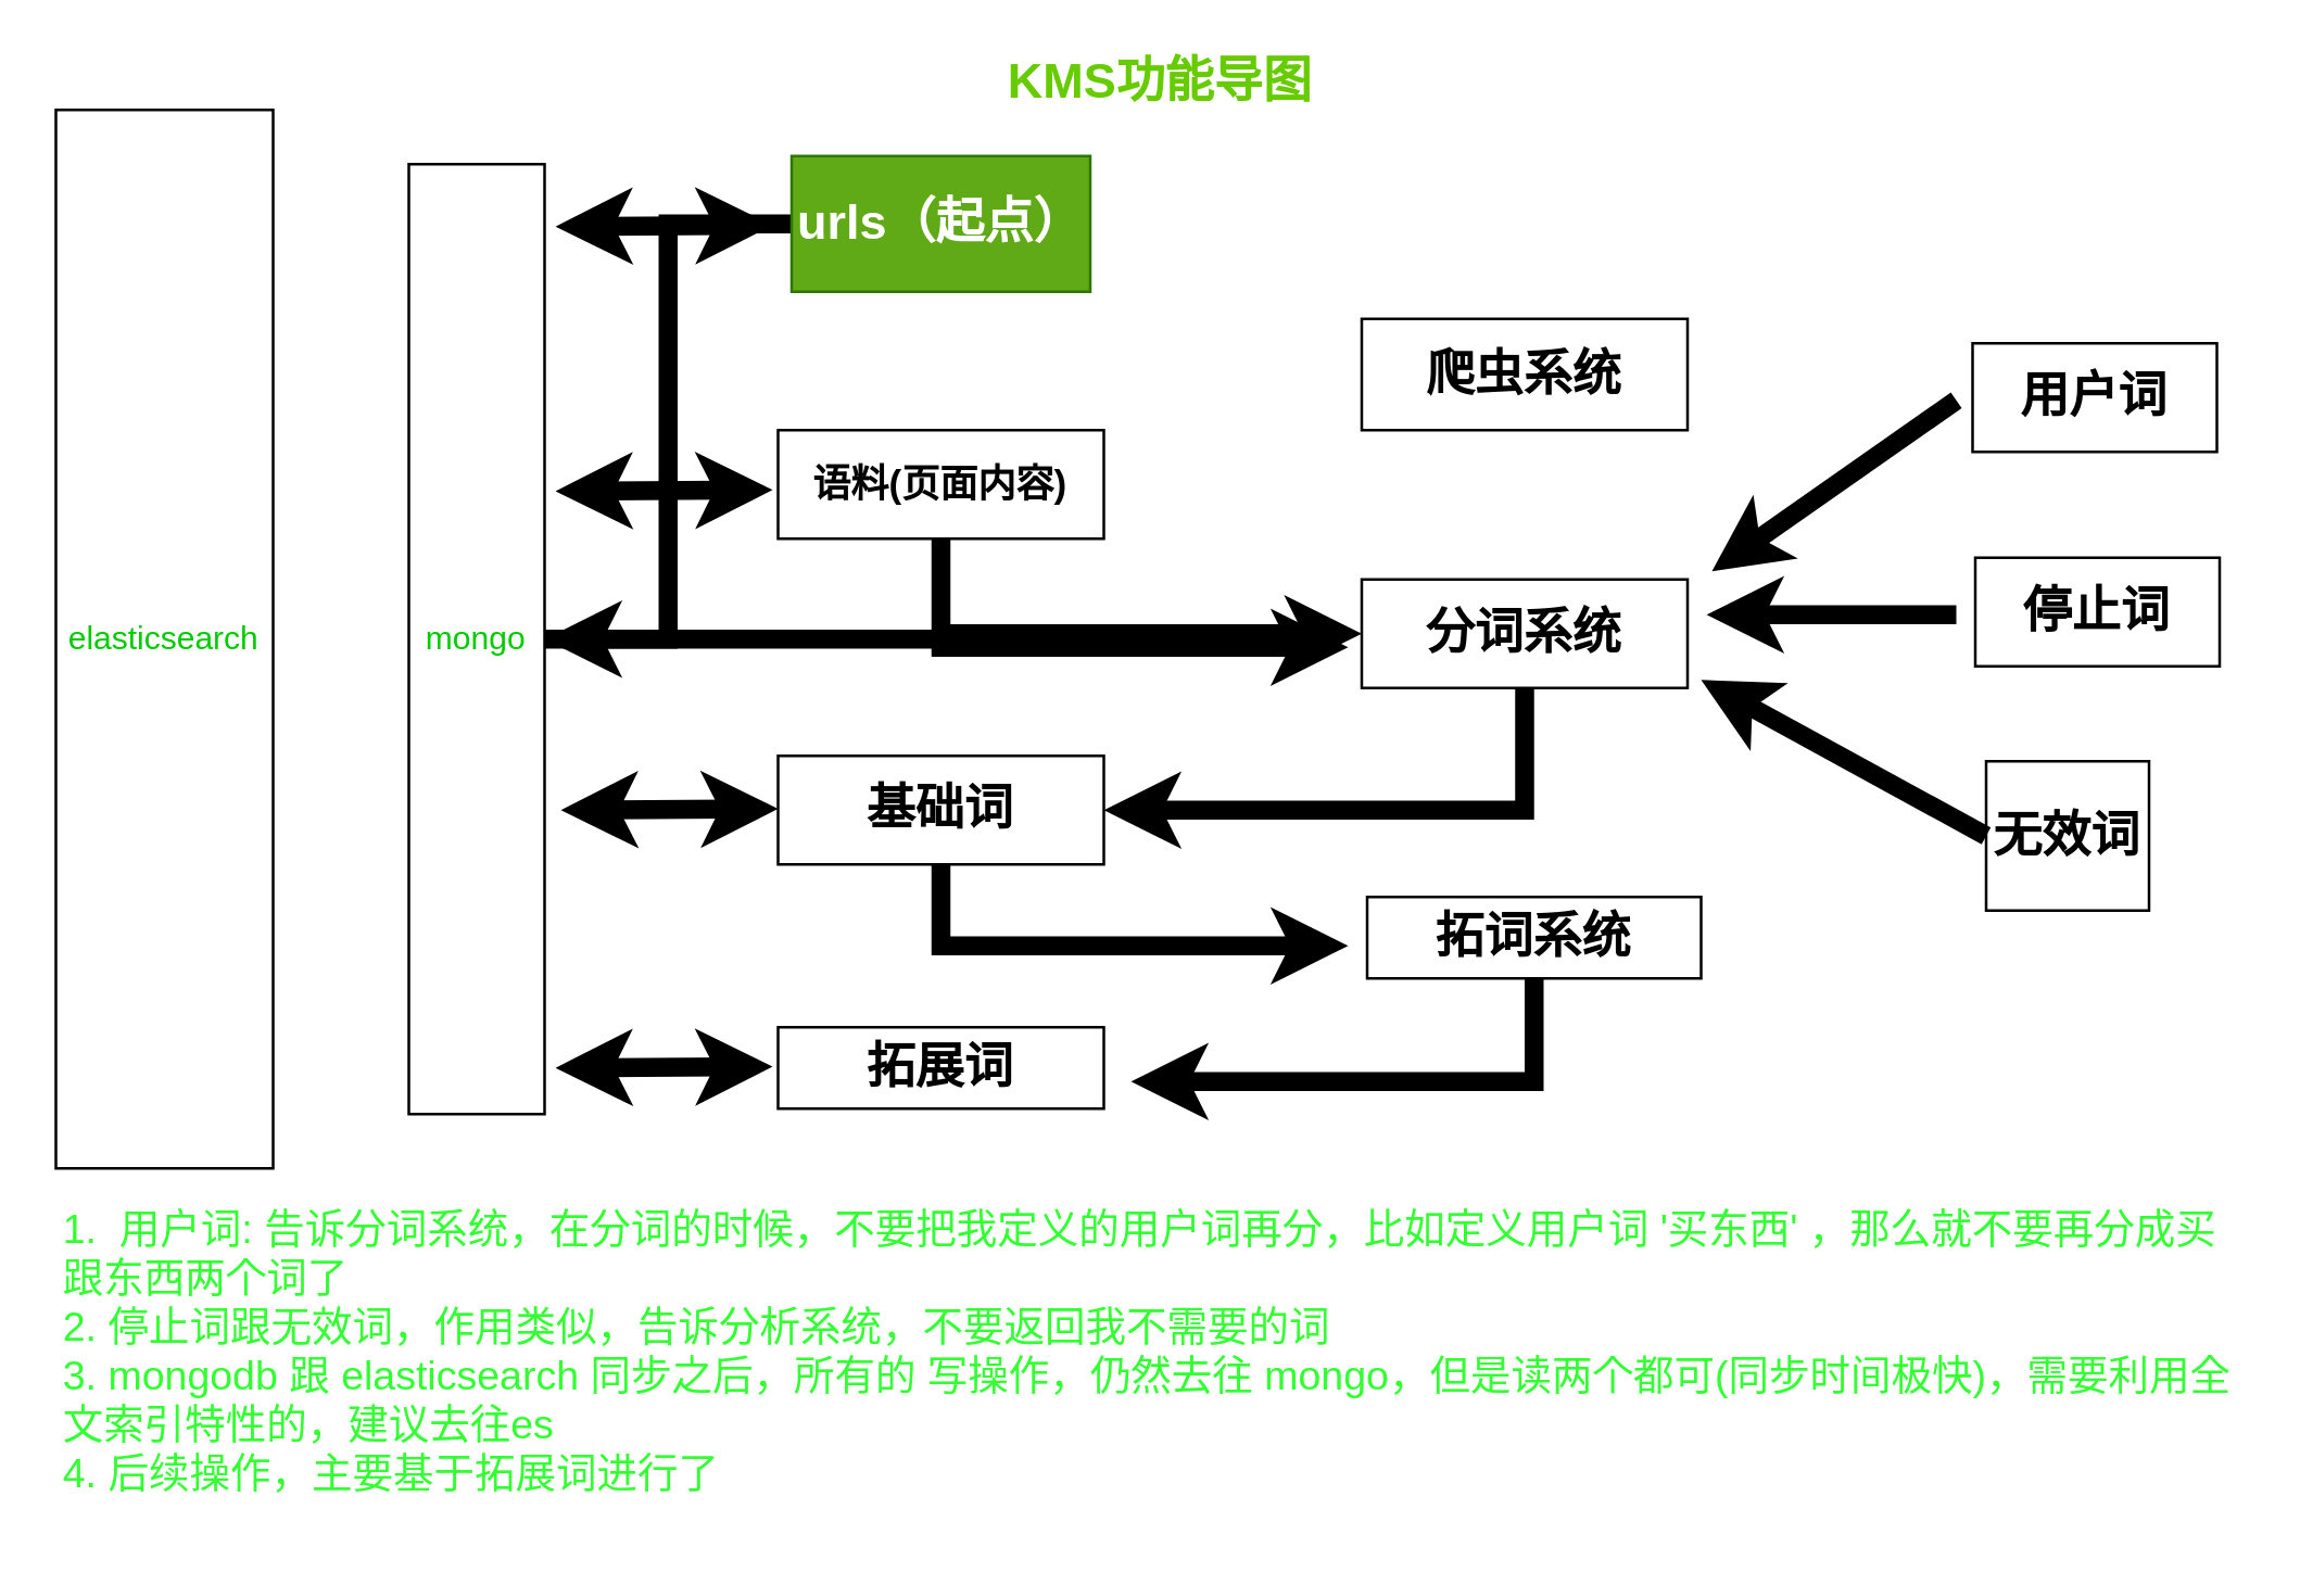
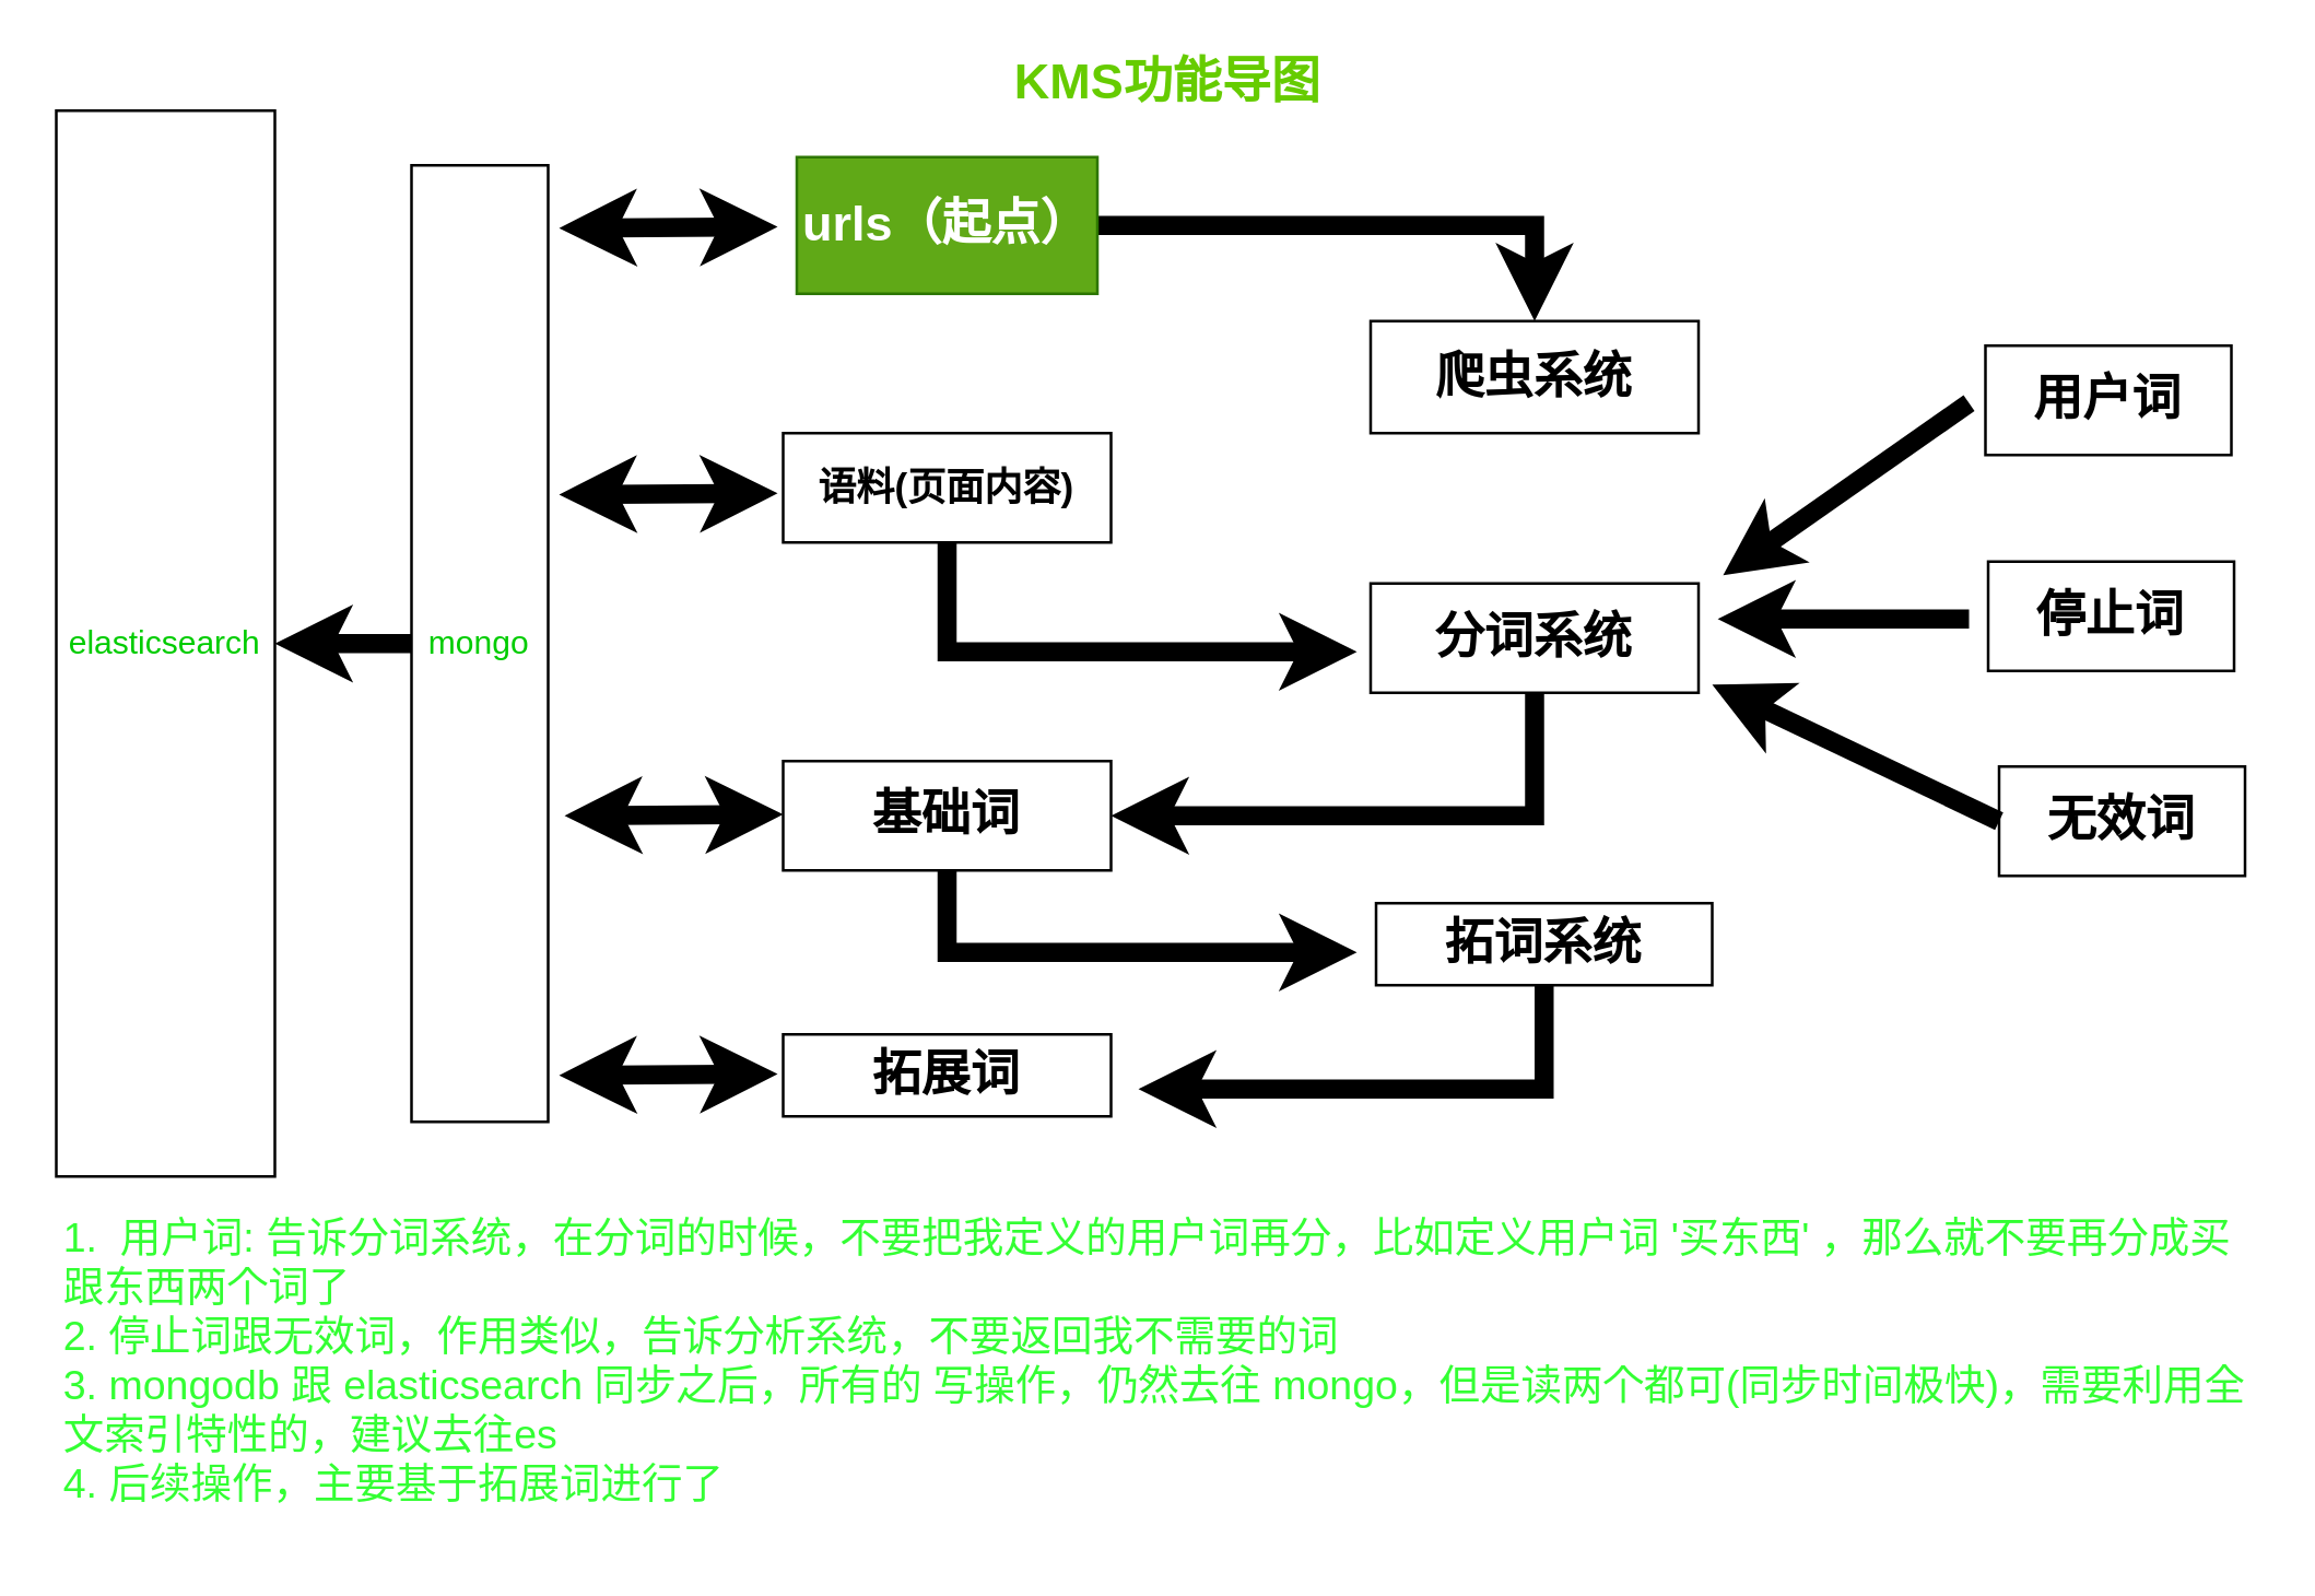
  <mxCell id="0" />
  <mxCell id="1" parent="0" />
- <mxCell id="2" value="" style="edgeStyle=orthogonalEdgeStyle;rounded=0;orthogonalLoop=1;jettySize=auto;html=1;strokeWidth=7;" edge="1" parent="1" source="3" target="8"><mxGeometry relative="1" as="geometry" /></mxCell>
+ <mxCell id="2" value="" style="edgeStyle=orthogonalEdgeStyle;rounded=0;orthogonalLoop=1;jettySize=auto;html=1;strokeWidth=7;" edge="1" parent="1" source="3" target="6"><mxGeometry relative="1" as="geometry" /></mxCell>
  <mxCell id="3" value="&lt;h2&gt;urls（起点）&lt;/h2&gt;" style="rounded=0;whiteSpace=wrap;html=1;fillColor=#60a917;strokeColor=#2D7600;fontColor=#ffffff;" vertex="1" parent="1"><mxGeometry x="291" y="57" width="110" height="50" as="geometry" /></mxCell>
  <mxCell id="4" style="edgeStyle=orthogonalEdgeStyle;rounded=0;orthogonalLoop=1;jettySize=auto;html=1;strokeWidth=7;" edge="1" parent="1" source="5"><mxGeometry relative="1" as="geometry"><mxPoint x="496" y="238" as="targetPoint" /><Array as="points"><mxPoint x="346" y="238" /><mxPoint x="496" y="238" /></Array></mxGeometry></mxCell>
  <mxCell id="5" value="&lt;h3&gt;语料(页面内容)&lt;/h3&gt;" style="whiteSpace=wrap;html=1;rounded=0;" vertex="1" parent="1"><mxGeometry x="286" y="158" width="120" height="40" as="geometry" /></mxCell>
  <mxCell id="6" value="&lt;h2&gt;爬虫系统&lt;/h2&gt;" style="rounded=0;whiteSpace=wrap;html=1;" vertex="1" parent="1"><mxGeometry x="501" y="117" width="120" height="41" as="geometry" /></mxCell>
- <mxCell id="7" value="" style="edgeStyle=orthogonalEdgeStyle;rounded=0;orthogonalLoop=1;jettySize=auto;html=1;strokeWidth=7;" edge="1" parent="1" source="8" target="11"><mxGeometry relative="1" as="geometry" /></mxCell>
+ <mxCell id="7" value="" style="edgeStyle=orthogonalEdgeStyle;rounded=0;orthogonalLoop=1;jettySize=auto;html=1;strokeWidth=7;" edge="1" parent="1" source="8" target="9"><mxGeometry relative="1" as="geometry" /></mxCell>
  <mxCell id="8" value="&lt;font color=&quot;#00cc00&quot;&gt;mongo&lt;/font&gt;" style="rounded=0;whiteSpace=wrap;html=1;" vertex="1" parent="1"><mxGeometry x="150" y="60" width="50" height="350" as="geometry" /></mxCell>
  <mxCell id="9" value="&lt;font color=&quot;#00cc00&quot;&gt;elasticsearch&lt;/font&gt;" style="rounded=0;whiteSpace=wrap;html=1;" vertex="1" parent="1"><mxGeometry x="20" y="40" width="80" height="390" as="geometry" /></mxCell>
  <mxCell id="10" style="edgeStyle=orthogonalEdgeStyle;rounded=0;orthogonalLoop=1;jettySize=auto;html=1;strokeWidth=7;entryX=1;entryY=0.5;entryDx=0;entryDy=0;" edge="1" parent="1" source="11" target="13"><mxGeometry relative="1" as="geometry"><mxPoint x="526" y="338" as="targetPoint" /><Array as="points"><mxPoint x="561" y="298" /></Array></mxGeometry></mxCell>
  <mxCell id="11" value="&lt;h2&gt;分词系统&lt;/h2&gt;" style="rounded=0;whiteSpace=wrap;html=1;" vertex="1" parent="1"><mxGeometry x="501" y="213" width="120" height="40" as="geometry" /></mxCell>
  <mxCell id="12" style="edgeStyle=orthogonalEdgeStyle;rounded=0;orthogonalLoop=1;jettySize=auto;html=1;strokeWidth=7;" edge="1" parent="1" source="13"><mxGeometry relative="1" as="geometry"><mxPoint x="496" y="348" as="targetPoint" /><Array as="points"><mxPoint x="346" y="348" /><mxPoint x="466" y="348" /></Array></mxGeometry></mxCell>
  <mxCell id="13" value="&lt;h2&gt;基础词&lt;/h2&gt;" style="rounded=0;whiteSpace=wrap;html=1;" vertex="1" parent="1"><mxGeometry x="286" y="278" width="120" height="40" as="geometry" /></mxCell>
  <mxCell id="14" style="edgeStyle=orthogonalEdgeStyle;rounded=0;orthogonalLoop=1;jettySize=auto;html=1;strokeWidth=7;" edge="1" parent="1" source="15"><mxGeometry relative="1" as="geometry"><mxPoint x="416" y="398" as="targetPoint" /><Array as="points"><mxPoint x="565" y="398" /></Array></mxGeometry></mxCell>
  <mxCell id="15" value="&lt;h2&gt;拓词系统&lt;/h2&gt;" style="rounded=0;whiteSpace=wrap;html=1;" vertex="1" parent="1"><mxGeometry x="503" y="330" width="123" height="30" as="geometry" /></mxCell>
  <mxCell id="16" value="&lt;h2&gt;拓展词&lt;/h2&gt;" style="rounded=0;whiteSpace=wrap;html=1;" vertex="1" parent="1"><mxGeometry x="286" y="378" width="120" height="30" as="geometry" /></mxCell>
  <mxCell id="17" value="" style="endArrow=classic;startArrow=classic;html=1;strokeWidth=7;" edge="1" parent="1"><mxGeometry width="50" height="50" relative="1" as="geometry"><mxPoint x="204" y="83" as="sourcePoint" /><mxPoint x="284" y="82.5" as="targetPoint" /></mxGeometry></mxCell>
  <mxCell id="18" value="" style="endArrow=classic;startArrow=classic;html=1;strokeWidth=7;" edge="1" parent="1"><mxGeometry width="50" height="50" relative="1" as="geometry"><mxPoint x="204" y="180.5" as="sourcePoint" /><mxPoint x="284" y="180" as="targetPoint" /></mxGeometry></mxCell>
  <mxCell id="19" value="" style="endArrow=classic;startArrow=classic;html=1;strokeWidth=7;" edge="1" parent="1"><mxGeometry width="50" height="50" relative="1" as="geometry"><mxPoint x="206" y="298" as="sourcePoint" /><mxPoint x="286" y="297.5" as="targetPoint" /></mxGeometry></mxCell>
  <mxCell id="20" value="" style="endArrow=classic;startArrow=classic;html=1;strokeWidth=7;" edge="1" parent="1"><mxGeometry width="50" height="50" relative="1" as="geometry"><mxPoint x="204" y="393" as="sourcePoint" /><mxPoint x="284" y="392.5" as="targetPoint" /></mxGeometry></mxCell>
  <mxCell id="21" value="&lt;h2&gt;用户词&lt;/h2&gt;" style="rounded=0;whiteSpace=wrap;html=1;" vertex="1" parent="1"><mxGeometry x="726" y="126" width="90" height="40" as="geometry" /></mxCell>
  <mxCell id="22" value="&lt;h2&gt;停止词&lt;/h2&gt;" style="rounded=0;whiteSpace=wrap;html=1;" vertex="1" parent="1"><mxGeometry x="727" y="205" width="90" height="40" as="geometry" /></mxCell>
- <mxCell id="23" value="&lt;h2&gt;无效词&lt;/h2&gt;" style="rounded=0;whiteSpace=wrap;html=1;" vertex="1" parent="1"><mxGeometry x="731" y="280" width="60" height="55" as="geometry" /></mxCell>
+ <mxCell id="23" value="&lt;h2&gt;无效词&lt;/h2&gt;" style="rounded=0;whiteSpace=wrap;html=1;" vertex="1" parent="1"><mxGeometry x="731" y="280" width="90" height="40" as="geometry" /></mxCell>
  <mxCell id="24" value="" style="endArrow=classic;html=1;strokeWidth=7;" edge="1" parent="1"><mxGeometry width="50" height="50" relative="1" as="geometry"><mxPoint x="720" y="147" as="sourcePoint" /><mxPoint x="630" y="210" as="targetPoint" /></mxGeometry></mxCell>
  <mxCell id="25" value="" style="endArrow=classic;html=1;strokeWidth=7;" edge="1" parent="1"><mxGeometry width="50" height="50" relative="1" as="geometry"><mxPoint x="720" y="226" as="sourcePoint" /><mxPoint x="628" y="226" as="targetPoint" /><Array as="points"><mxPoint x="678" y="226" /></Array></mxGeometry></mxCell>
  <mxCell id="26" value="" style="endArrow=classic;html=1;strokeWidth=7;exitX=0;exitY=0.5;exitDx=0;exitDy=0;" edge="1" parent="1" source="23"><mxGeometry width="50" height="50" relative="1" as="geometry"><mxPoint x="716" y="250" as="sourcePoint" /><mxPoint x="626" y="250" as="targetPoint" /><Array as="points" /></mxGeometry></mxCell>
  <mxCell id="27" value="&lt;h2&gt;&lt;font color=&quot;#66cc00&quot;&gt;KMS功能导图&lt;/font&gt;&lt;/h2&gt;" style="text;html=1;strokeColor=none;fillColor=none;align=center;verticalAlign=middle;whiteSpace=wrap;rounded=0;" vertex="1" parent="1"><mxGeometry x="361" y="20" width="132" height="20" as="geometry" /></mxCell>
  <mxCell id="28" value="&lt;div style=&quot;text-align: left&quot;&gt;&lt;span style=&quot;font-size: 15px ; color: rgb(51 , 255 , 51)&quot;&gt;1.&amp;nbsp; 用户词: 告诉分词系统，在分词的时候，不要把我定义的用户词再分，比如定义用户词 '买东西' ，那么就不要再分成买跟东西两个词了&lt;/span&gt;&lt;/div&gt;&lt;font color=&quot;#33ff33&quot; style=&quot;font-size: 15px&quot;&gt;&lt;div style=&quot;text-align: left&quot;&gt;&lt;span&gt;2. 停止词跟无效词，作用类似，告诉分析系统，不要返回我不需要的词&lt;/span&gt;&lt;/div&gt;&lt;div style=&quot;text-align: left&quot;&gt;&lt;span&gt;3. mongodb 跟 elasticsearch 同步之后，所有的 写操作，仍然去往 mongo，但是读两个都可(同步时间极快)，需要利用全文索引特性的，建议去往es&lt;/span&gt;&lt;/div&gt;&lt;div style=&quot;text-align: left&quot;&gt;&lt;span&gt;4. 后续操作，主要基于拓展词进行了&lt;/span&gt;&lt;/div&gt;&lt;/font&gt;" style="text;html=1;strokeColor=none;fillColor=none;align=center;verticalAlign=middle;whiteSpace=wrap;rounded=0;" vertex="1" parent="1"><mxGeometry x="22" y="432" width="803" height="130" as="geometry" /></mxCell>
